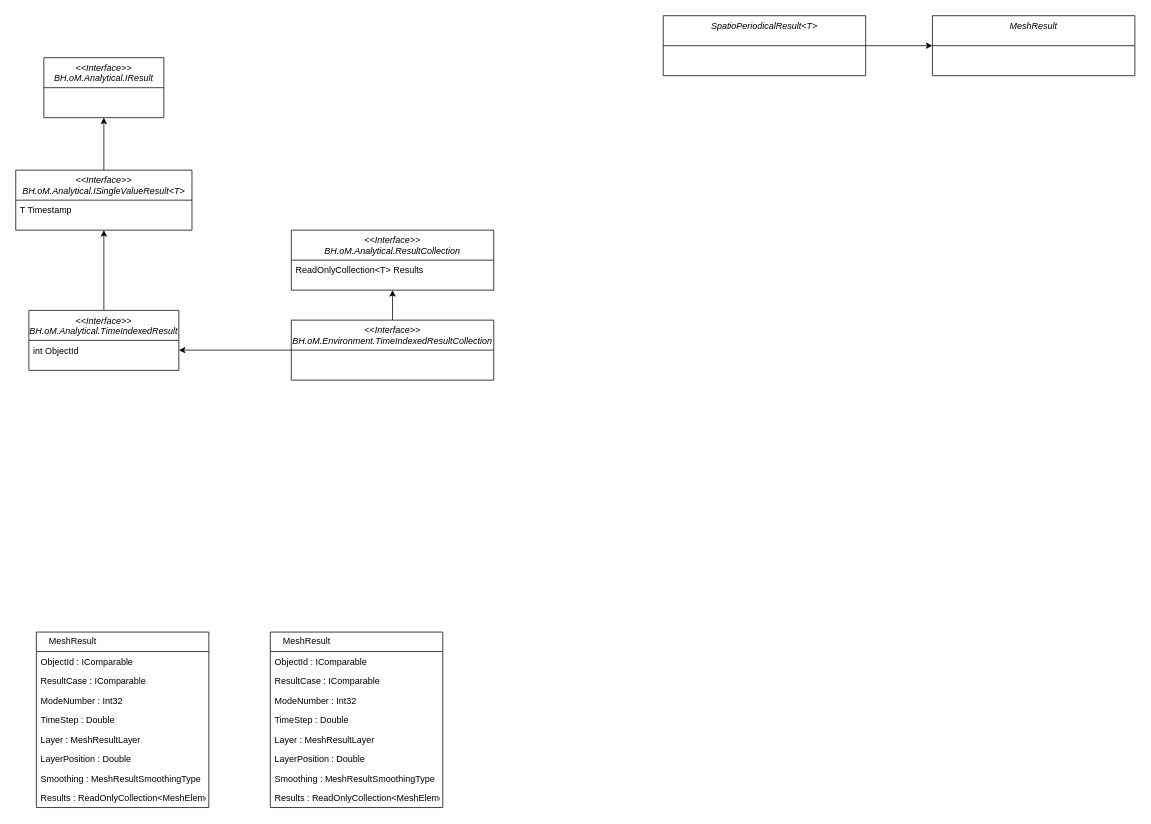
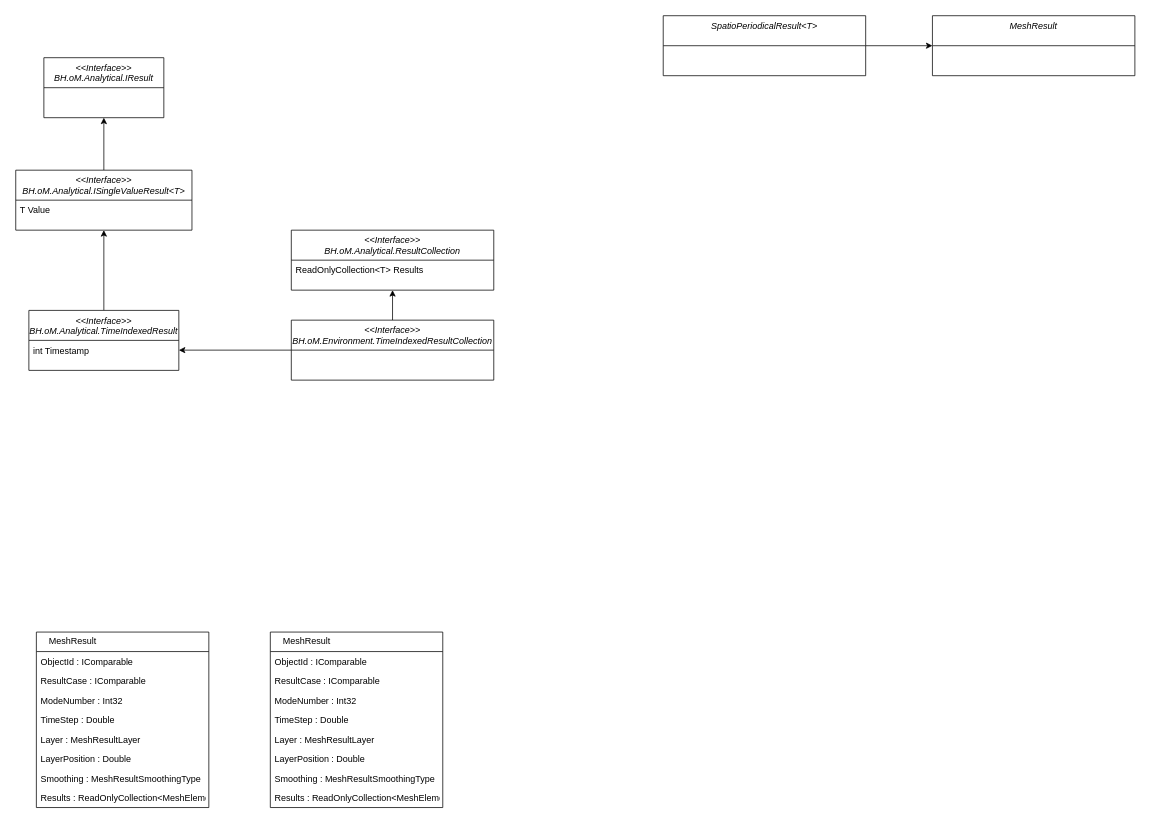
  <mxCell id="0" />
  <mxCell id="1" parent="0" />
  <mxCell id="2" style="edgeStyle=orthogonalEdgeStyle;rounded=0;orthogonalLoop=1;jettySize=auto;html=1;entryX=0.5;entryY=1;entryDx=0;entryDy=0;" parent="1" source="3" target="12" edge="1"><mxGeometry relative="1" as="geometry" /></mxCell>
  <mxCell id="3" value="&lt;&lt;Interface&gt;&gt;&#10;BH.oM.Analytical.TimeIndexedResult" style="swimlane;fontStyle=2;align=center;verticalAlign=top;childLayout=stackLayout;horizontal=1;startSize=40;horizontalStack=0;resizeParent=1;resizeLast=0;collapsible=1;marginBottom=0;rounded=0;shadow=0;strokeWidth=1;" parent="1" vertex="1"><mxGeometry x="38" y="413" width="200" height="80" as="geometry"><mxRectangle x="230" y="140" width="160" height="26" as="alternateBounds" /></mxGeometry></mxCell>
- <mxCell id="4" value="int ObjectId" style="text;align=left;verticalAlign=top;spacingLeft=4;spacingRight=4;overflow=hidden;rotatable=0;points=[[0,0.5],[1,0.5]];portConstraint=eastwest;" parent="3" vertex="1"><mxGeometry y="40" width="200" height="26" as="geometry" /></mxCell>
+ <mxCell id="4" value="int Timestamp" style="text;align=left;verticalAlign=top;spacingLeft=4;spacingRight=4;overflow=hidden;rotatable=0;points=[[0,0.5],[1,0.5]];portConstraint=eastwest;" parent="3" vertex="1"><mxGeometry y="40" width="200" height="26" as="geometry" /></mxCell>
  <mxCell id="5" value="&lt;&lt;Interface&gt;&gt;&#10;BH.oM.Analytical.IResult" style="swimlane;fontStyle=2;align=center;verticalAlign=top;childLayout=stackLayout;horizontal=1;startSize=40;horizontalStack=0;resizeParent=1;resizeLast=0;collapsible=1;marginBottom=0;rounded=0;shadow=0;strokeWidth=1;" parent="1" vertex="1"><mxGeometry x="58" y="76" width="160" height="80" as="geometry"><mxRectangle x="230" y="140" width="160" height="26" as="alternateBounds" /></mxGeometry></mxCell>
  <mxCell id="6" style="edgeStyle=orthogonalEdgeStyle;rounded=0;orthogonalLoop=1;jettySize=auto;html=1;entryX=0.5;entryY=1;entryDx=0;entryDy=0;" parent="1" source="8" target="9" edge="1"><mxGeometry relative="1" as="geometry" /></mxCell>
  <mxCell id="7" style="edgeStyle=orthogonalEdgeStyle;rounded=0;orthogonalLoop=1;jettySize=auto;html=1;entryX=1;entryY=0.5;entryDx=0;entryDy=0;" parent="1" source="8" target="4" edge="1"><mxGeometry relative="1" as="geometry" /></mxCell>
  <mxCell id="8" value="&lt;&lt;Interface&gt;&gt;&#10;BH.oM.Environment.TimeIndexedResultCollection" style="swimlane;fontStyle=2;align=center;verticalAlign=top;childLayout=stackLayout;horizontal=1;startSize=40;horizontalStack=0;resizeParent=1;resizeLast=0;collapsible=1;marginBottom=0;rounded=0;shadow=0;strokeWidth=1;" parent="1" vertex="1"><mxGeometry x="388" y="426" width="270" height="80" as="geometry"><mxRectangle x="230" y="140" width="160" height="26" as="alternateBounds" /></mxGeometry></mxCell>
  <mxCell id="9" value="&lt;&lt;Interface&gt;&gt;&#10;BH.oM.Analytical.ResultCollection" style="swimlane;fontStyle=2;align=center;verticalAlign=top;childLayout=stackLayout;horizontal=1;startSize=40;horizontalStack=0;resizeParent=1;resizeLast=0;collapsible=1;marginBottom=0;rounded=0;shadow=0;strokeWidth=1;" parent="1" vertex="1"><mxGeometry x="388" y="306" width="270" height="80" as="geometry"><mxRectangle x="230" y="140" width="160" height="26" as="alternateBounds" /></mxGeometry></mxCell>
  <mxCell id="10" value="ReadOnlyCollection&lt;T&gt; Results " style="text;align=left;verticalAlign=top;spacingLeft=4;spacingRight=4;overflow=hidden;rotatable=0;points=[[0,0.5],[1,0.5]];portConstraint=eastwest;" parent="9" vertex="1"><mxGeometry y="40" width="270" height="26" as="geometry" /></mxCell>
  <mxCell id="11" style="edgeStyle=orthogonalEdgeStyle;rounded=0;orthogonalLoop=1;jettySize=auto;html=1;entryX=0.5;entryY=1;entryDx=0;entryDy=0;" parent="1" source="12" target="5" edge="1"><mxGeometry relative="1" as="geometry" /></mxCell>
  <mxCell id="12" value="&lt;&lt;Interface&gt;&gt;&#10;BH.oM.Analytical.ISingleValueResult&lt;T&gt;" style="swimlane;fontStyle=2;align=center;verticalAlign=top;childLayout=stackLayout;horizontal=1;startSize=40;horizontalStack=0;resizeParent=1;resizeLast=0;collapsible=1;marginBottom=0;rounded=0;shadow=0;strokeWidth=1;" parent="1" vertex="1"><mxGeometry x="20.5" y="226" width="235" height="80" as="geometry"><mxRectangle x="230" y="140" width="160" height="26" as="alternateBounds" /></mxGeometry></mxCell>
- <mxCell id="13" value="T Timestamp" style="text;align=left;verticalAlign=top;spacingLeft=4;spacingRight=4;overflow=hidden;rotatable=0;points=[[0,0.5],[1,0.5]];portConstraint=eastwest;" parent="12" vertex="1"><mxGeometry y="40" width="235" height="26" as="geometry" /></mxCell>
+ <mxCell id="13" value="T Value" style="text;align=left;verticalAlign=top;spacingLeft=4;spacingRight=4;overflow=hidden;rotatable=0;points=[[0,0.5],[1,0.5]];portConstraint=eastwest;" parent="12" vertex="1"><mxGeometry y="40" width="235" height="26" as="geometry" /></mxCell>
  <mxCell id="14" style="edgeStyle=orthogonalEdgeStyle;rounded=0;orthogonalLoop=1;jettySize=auto;html=1;" parent="1" source="15" target="16" edge="1"><mxGeometry relative="1" as="geometry" /></mxCell>
  <mxCell id="15" value="SpatioPeriodicalResult&lt;T&gt;" style="swimlane;fontStyle=2;align=center;verticalAlign=top;childLayout=stackLayout;horizontal=1;startSize=40;horizontalStack=0;resizeParent=1;resizeLast=0;collapsible=1;marginBottom=0;rounded=0;shadow=0;strokeWidth=1;" parent="1" vertex="1"><mxGeometry x="884" y="20" width="270" height="80" as="geometry"><mxRectangle x="230" y="140" width="160" height="26" as="alternateBounds" /></mxGeometry></mxCell>
  <mxCell id="16" value="MeshResult" style="swimlane;fontStyle=2;align=center;verticalAlign=top;childLayout=stackLayout;horizontal=1;startSize=40;horizontalStack=0;resizeParent=1;resizeLast=0;collapsible=1;marginBottom=0;rounded=0;shadow=0;strokeWidth=1;" parent="1" vertex="1"><mxGeometry x="1243" y="20" width="270" height="80" as="geometry"><mxRectangle x="230" y="140" width="160" height="26" as="alternateBounds" /></mxGeometry></mxCell>
  <mxCell id="17" value="MeshResult" style="swimlane;fontStyle=0;childLayout=stackLayout;horizontal=1;startSize=26;fillColor=none;horizontalStack=0;resizeParent=1;resizeParentMax=0;resizeLast=0;collapsible=1;marginBottom=0;fontSize=12;align=left;spacingLeft=15;strokeColor=#000000;html=1;" vertex="1" parent="1"><mxGeometry x="48" y="842" width="230" height="234" as="geometry"><mxRectangle x="190" y="877" width="150" height="26" as="alternateBounds" /></mxGeometry></mxCell>
  <mxCell id="18" value="ObjectId : IComparable" style="text;strokeColor=none;fillColor=none;align=left;verticalAlign=top;spacingLeft=4;spacingRight=4;overflow=hidden;rotatable=0;points=[[0,0.5],[1,0.5]];portConstraint=eastwest;fontColor=#000000" vertex="1" parent="17"><mxGeometry y="26" width="230" height="26" as="geometry" /></mxCell>
  <mxCell id="19" value="ResultCase : IComparable" style="text;strokeColor=none;fillColor=none;align=left;verticalAlign=top;spacingLeft=4;spacingRight=4;overflow=hidden;rotatable=0;points=[[0,0.5],[1,0.5]];portConstraint=eastwest;fontColor=#000000" vertex="1" parent="17"><mxGeometry y="52" width="230" height="26" as="geometry" /></mxCell>
  <mxCell id="20" value="ModeNumber : Int32" style="text;strokeColor=none;fillColor=none;align=left;verticalAlign=top;spacingLeft=4;spacingRight=4;overflow=hidden;rotatable=0;points=[[0,0.5],[1,0.5]];portConstraint=eastwest;fontColor=#000000" vertex="1" parent="17"><mxGeometry y="78" width="230" height="26" as="geometry" /></mxCell>
  <mxCell id="21" value="TimeStep : Double" style="text;strokeColor=none;fillColor=none;align=left;verticalAlign=top;spacingLeft=4;spacingRight=4;overflow=hidden;rotatable=0;points=[[0,0.5],[1,0.5]];portConstraint=eastwest;fontColor=#000000" vertex="1" parent="17"><mxGeometry y="104" width="230" height="26" as="geometry" /></mxCell>
  <mxCell id="22" value="Layer : MeshResultLayer" style="text;strokeColor=none;fillColor=none;align=left;verticalAlign=top;spacingLeft=4;spacingRight=4;overflow=hidden;rotatable=0;points=[[0,0.5],[1,0.5]];portConstraint=eastwest;fontColor=#000000" vertex="1" parent="17"><mxGeometry y="130" width="230" height="26" as="geometry" /></mxCell>
  <mxCell id="23" value="LayerPosition : Double" style="text;strokeColor=none;fillColor=none;align=left;verticalAlign=top;spacingLeft=4;spacingRight=4;overflow=hidden;rotatable=0;points=[[0,0.5],[1,0.5]];portConstraint=eastwest;fontColor=#000000" vertex="1" parent="17"><mxGeometry y="156" width="230" height="26" as="geometry" /></mxCell>
  <mxCell id="24" value="Smoothing : MeshResultSmoothingType" style="text;strokeColor=none;fillColor=none;align=left;verticalAlign=top;spacingLeft=4;spacingRight=4;overflow=hidden;rotatable=0;points=[[0,0.5],[1,0.5]];portConstraint=eastwest;fontColor=#000000" vertex="1" parent="17"><mxGeometry y="182" width="230" height="26" as="geometry" /></mxCell>
  <mxCell id="25" value="Results : ReadOnlyCollection&lt;MeshElementResult&gt;" style="text;strokeColor=none;fillColor=none;align=left;verticalAlign=top;spacingLeft=4;spacingRight=4;overflow=hidden;rotatable=0;points=[[0,0.5],[1,0.5]];portConstraint=eastwest;fontColor=#000000" vertex="1" parent="17"><mxGeometry y="208" width="230" height="26" as="geometry" /></mxCell>
  <mxCell id="26" value="MeshResult" style="swimlane;fontStyle=0;childLayout=stackLayout;horizontal=1;startSize=26;fillColor=none;horizontalStack=0;resizeParent=1;resizeParentMax=0;resizeLast=0;collapsible=1;marginBottom=0;fontSize=12;align=left;spacingLeft=15;strokeColor=#000000;html=1;" vertex="1" parent="1"><mxGeometry x="360" y="842" width="230" height="234" as="geometry"><mxRectangle x="190" y="877" width="150" height="26" as="alternateBounds" /></mxGeometry></mxCell>
  <mxCell id="27" value="ObjectId : IComparable" style="text;strokeColor=none;fillColor=none;align=left;verticalAlign=top;spacingLeft=4;spacingRight=4;overflow=hidden;rotatable=0;points=[[0,0.5],[1,0.5]];portConstraint=eastwest;fontColor=#000000" vertex="1" parent="26"><mxGeometry y="26" width="230" height="26" as="geometry" /></mxCell>
  <mxCell id="28" value="ResultCase : IComparable" style="text;strokeColor=none;fillColor=none;align=left;verticalAlign=top;spacingLeft=4;spacingRight=4;overflow=hidden;rotatable=0;points=[[0,0.5],[1,0.5]];portConstraint=eastwest;fontColor=#000000" vertex="1" parent="26"><mxGeometry y="52" width="230" height="26" as="geometry" /></mxCell>
  <mxCell id="29" value="ModeNumber : Int32" style="text;strokeColor=none;fillColor=none;align=left;verticalAlign=top;spacingLeft=4;spacingRight=4;overflow=hidden;rotatable=0;points=[[0,0.5],[1,0.5]];portConstraint=eastwest;fontColor=#000000" vertex="1" parent="26"><mxGeometry y="78" width="230" height="26" as="geometry" /></mxCell>
  <mxCell id="30" value="TimeStep : Double" style="text;strokeColor=none;fillColor=none;align=left;verticalAlign=top;spacingLeft=4;spacingRight=4;overflow=hidden;rotatable=0;points=[[0,0.5],[1,0.5]];portConstraint=eastwest;fontColor=#000000" vertex="1" parent="26"><mxGeometry y="104" width="230" height="26" as="geometry" /></mxCell>
  <mxCell id="31" value="Layer : MeshResultLayer" style="text;strokeColor=none;fillColor=none;align=left;verticalAlign=top;spacingLeft=4;spacingRight=4;overflow=hidden;rotatable=0;points=[[0,0.5],[1,0.5]];portConstraint=eastwest;fontColor=#000000" vertex="1" parent="26"><mxGeometry y="130" width="230" height="26" as="geometry" /></mxCell>
  <mxCell id="32" value="LayerPosition : Double" style="text;strokeColor=none;fillColor=none;align=left;verticalAlign=top;spacingLeft=4;spacingRight=4;overflow=hidden;rotatable=0;points=[[0,0.5],[1,0.5]];portConstraint=eastwest;fontColor=#000000" vertex="1" parent="26"><mxGeometry y="156" width="230" height="26" as="geometry" /></mxCell>
  <mxCell id="33" value="Smoothing : MeshResultSmoothingType" style="text;strokeColor=none;fillColor=none;align=left;verticalAlign=top;spacingLeft=4;spacingRight=4;overflow=hidden;rotatable=0;points=[[0,0.5],[1,0.5]];portConstraint=eastwest;fontColor=#000000" vertex="1" parent="26"><mxGeometry y="182" width="230" height="26" as="geometry" /></mxCell>
  <mxCell id="34" value="Results : ReadOnlyCollection&lt;MeshElementResult&gt;" style="text;strokeColor=none;fillColor=none;align=left;verticalAlign=top;spacingLeft=4;spacingRight=4;overflow=hidden;rotatable=0;points=[[0,0.5],[1,0.5]];portConstraint=eastwest;fontColor=#000000" vertex="1" parent="26"><mxGeometry y="208" width="230" height="26" as="geometry" /></mxCell>
